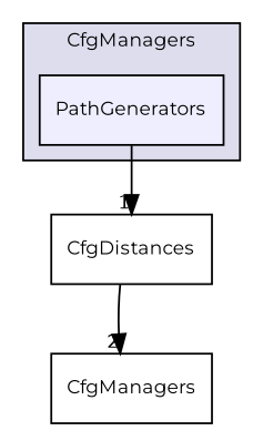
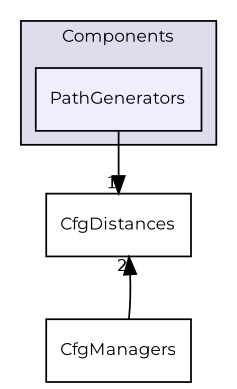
  digraph {
    compound=true
    fontname=Montserrat
    node [fontname=Montserrat fontsize=10 shape=box]
    edge [fontname=Montserrat labeldistance=1.5 labelfontname=Helvetica labelfontsize=10]
    n1 [fillcolor="#eeeeff" label=PathGenerators pencolor=black style=filled]
    n2 [label=CfgDistances]
    n3 [label=CfgManagers]
    subgraph cluster_1 {
      bgcolor="#ddddee"
      fontsize=10
-     label=CfgManagers
+     label=Components
      pencolor=black
      n1
    }
    n1 -> n2 [headlabel=1]
-   n2 -> n3 [headlabel=2]
+   n3 -> n2 [headlabel=2]
  }
